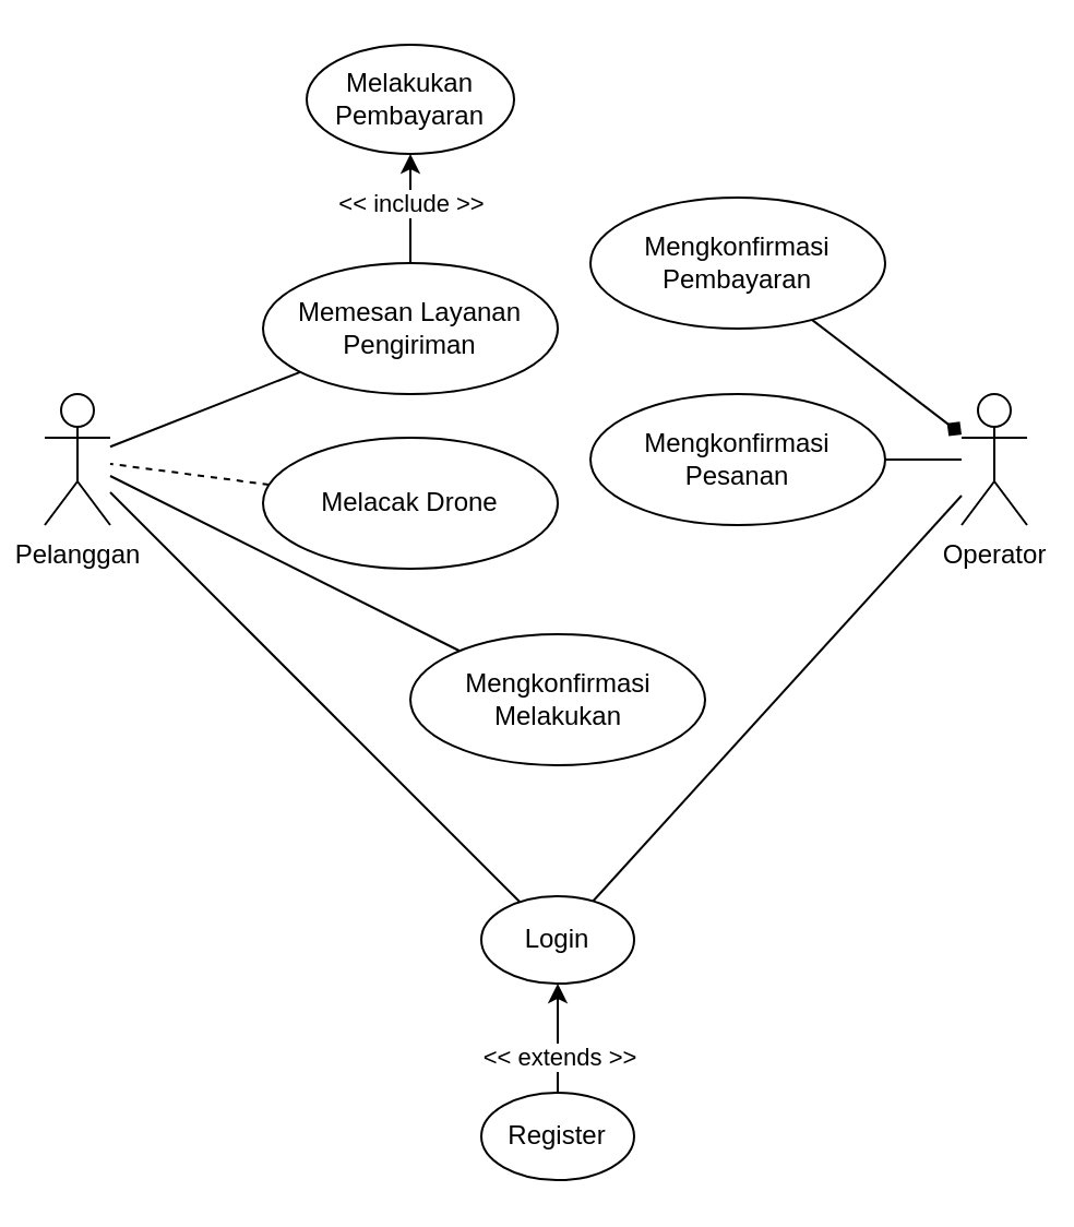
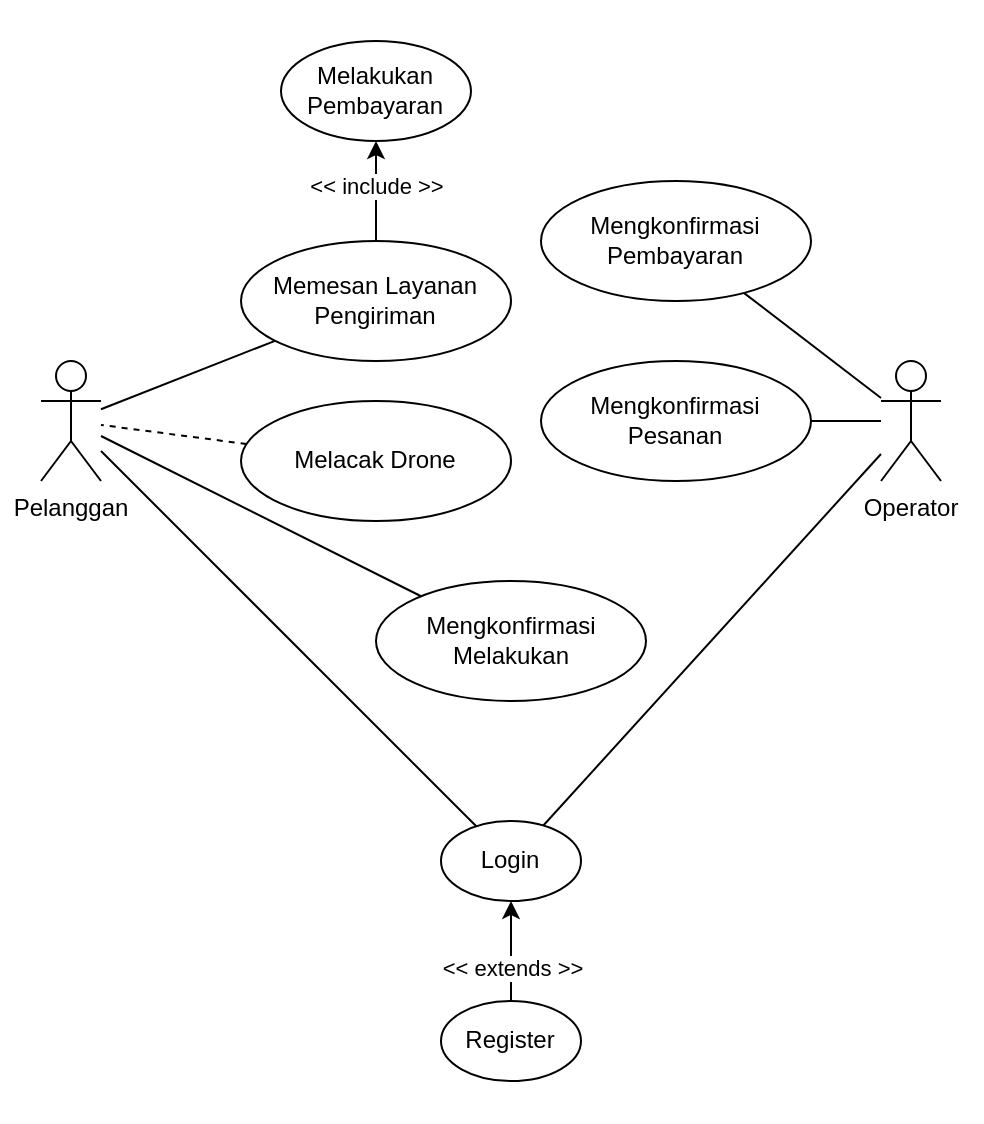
  <mxCell id="0" />
  <mxCell id="1" parent="0" />
  <mxCell id="2" value="Pelanggan" style="shape=umlActor;verticalLabelPosition=bottom;verticalAlign=top;html=1;outlineConnect=0;" parent="1" vertex="1"><mxGeometry x="20" y="180" width="30" height="60" as="geometry" /></mxCell>
  <mxCell id="3" value="Operator" style="shape=umlActor;verticalLabelPosition=bottom;verticalAlign=top;html=1;outlineConnect=0;" vertex="1" parent="1"><mxGeometry x="440" y="180" width="30" height="60" as="geometry" /></mxCell>
  <mxCell id="4" value="Memesan Layanan Pengiriman" style="ellipse;whiteSpace=wrap;html=1;" vertex="1" parent="1"><mxGeometry x="120" y="120" width="135" height="60" as="geometry" /></mxCell>
  <mxCell id="5" value="Login" style="ellipse;whiteSpace=wrap;html=1;" vertex="1" parent="1"><mxGeometry x="220" y="410" width="70" height="40" as="geometry" /></mxCell>
  <mxCell id="6" value="Register" style="ellipse;whiteSpace=wrap;html=1;" vertex="1" parent="1"><mxGeometry x="220" y="500" width="70" height="40" as="geometry" /></mxCell>
  <mxCell id="7" value="" style="endArrow=classic;html=1;rounded=0;exitX=0.5;exitY=0;exitDx=0;exitDy=0;" edge="1" parent="1" source="6" target="5"><mxGeometry width="50" height="50" relative="1" as="geometry"><mxPoint x="220" y="460" as="sourcePoint" /><mxPoint x="270" y="410" as="targetPoint" /></mxGeometry></mxCell>
  <mxCell id="8" value="&amp;lt;&amp;lt; extends &amp;gt;&amp;gt;" style="edgeLabel;html=1;align=center;verticalAlign=middle;resizable=0;points=[];" vertex="1" connectable="0" parent="7"><mxGeometry x="0.457" y="3" relative="1" as="geometry"><mxPoint x="3" y="19" as="offset" /></mxGeometry></mxCell>
  <mxCell id="9" value="" style="endArrow=none;html=1;rounded=0;" edge="1" parent="1" source="5" target="2"><mxGeometry width="50" height="50" relative="1" as="geometry"><mxPoint x="220" y="380" as="sourcePoint" /><mxPoint x="270" y="330" as="targetPoint" /></mxGeometry></mxCell>
  <mxCell id="10" value="" style="endArrow=none;html=1;rounded=0;" edge="1" parent="1" source="5" target="3"><mxGeometry width="50" height="50" relative="1" as="geometry"><mxPoint x="215.734" y="323.303" as="sourcePoint" /><mxPoint x="100" y="223" as="targetPoint" /></mxGeometry></mxCell>
  <mxCell id="11" value="" style="endArrow=none;html=1;rounded=0;" edge="1" parent="1" source="4" target="2"><mxGeometry width="50" height="50" relative="1" as="geometry"><mxPoint x="243.236" y="324.337" as="sourcePoint" /><mxPoint x="100" y="220.833" as="targetPoint" /></mxGeometry></mxCell>
  <mxCell id="12" value="Mengkonfirmasi Pesanan" style="ellipse;whiteSpace=wrap;html=1;" vertex="1" parent="1"><mxGeometry x="270" y="180" width="135" height="60" as="geometry" /></mxCell>
  <mxCell id="13" value="Melakukan Pembayaran" style="ellipse;whiteSpace=wrap;html=1;" vertex="1" parent="1"><mxGeometry x="140" y="20" width="95" height="50" as="geometry" /></mxCell>
  <mxCell id="14" value="" style="endArrow=classic;html=1;rounded=0;" edge="1" parent="1" source="4" target="13"><mxGeometry width="50" height="50" relative="1" as="geometry"><mxPoint x="270" y="520" as="sourcePoint" /><mxPoint x="270" y="470" as="targetPoint" /></mxGeometry></mxCell>
  <mxCell id="15" value="&amp;lt;&amp;lt; include &amp;gt;&amp;gt;" style="edgeLabel;html=1;align=center;verticalAlign=middle;resizable=0;points=[];" vertex="1" connectable="0" parent="14"><mxGeometry x="0.457" y="3" relative="1" as="geometry"><mxPoint x="3" y="8" as="offset" /></mxGeometry></mxCell>
  <mxCell id="16" value="" style="endArrow=none;html=1;rounded=0;dashed=1;" edge="1" parent="1" source="17" target="2"><mxGeometry width="50" height="50" relative="1" as="geometry"><mxPoint x="190" y="220" as="sourcePoint" /><mxPoint x="60" y="213.684" as="targetPoint" /></mxGeometry></mxCell>
  <mxCell id="17" value="Melacak Drone" style="ellipse;whiteSpace=wrap;html=1;" vertex="1" parent="1"><mxGeometry x="120" y="200" width="135" height="60" as="geometry" /></mxCell>
  <mxCell id="18" value="Mengkonfirmasi Pembayaran" style="ellipse;whiteSpace=wrap;html=1;" vertex="1" parent="1"><mxGeometry x="270" y="90" width="135" height="60" as="geometry" /></mxCell>
  <mxCell id="19" value="" style="endArrow=none;html=1;rounded=0;" edge="1" parent="1" source="12" target="3"><mxGeometry width="50" height="50" relative="1" as="geometry"><mxPoint x="285.294" y="432.01" as="sourcePoint" /><mxPoint x="450" y="237.692" as="targetPoint" /></mxGeometry></mxCell>
- <mxCell id="20" value="" style="endArrow=diamond;html=1;rounded=0;" edge="1" parent="1" source="18" target="3"><mxGeometry width="50" height="50" relative="1" as="geometry"><mxPoint x="420.108" y="228.787" as="sourcePoint" /><mxPoint x="450" y="222.791" as="targetPoint" /></mxGeometry></mxCell>
+ <mxCell id="20" value="" style="endArrow=none;html=1;rounded=0;" edge="1" parent="1" source="18" target="3"><mxGeometry width="50" height="50" relative="1" as="geometry"><mxPoint x="420.108" y="228.787" as="sourcePoint" /><mxPoint x="450" y="222.791" as="targetPoint" /></mxGeometry></mxCell>
  <mxCell id="21" value="Mengkonfirmasi Melakukan" style="ellipse;whiteSpace=wrap;html=1;" vertex="1" parent="1"><mxGeometry x="187.5" y="290" width="135" height="60" as="geometry" /></mxCell>
  <mxCell id="22" value="" style="endArrow=none;html=1;rounded=0;" edge="1" parent="1" source="21" target="2"><mxGeometry width="50" height="50" relative="1" as="geometry"><mxPoint x="132.74" y="231.539" as="sourcePoint" /><mxPoint x="60" y="221.967" as="targetPoint" /></mxGeometry></mxCell>
